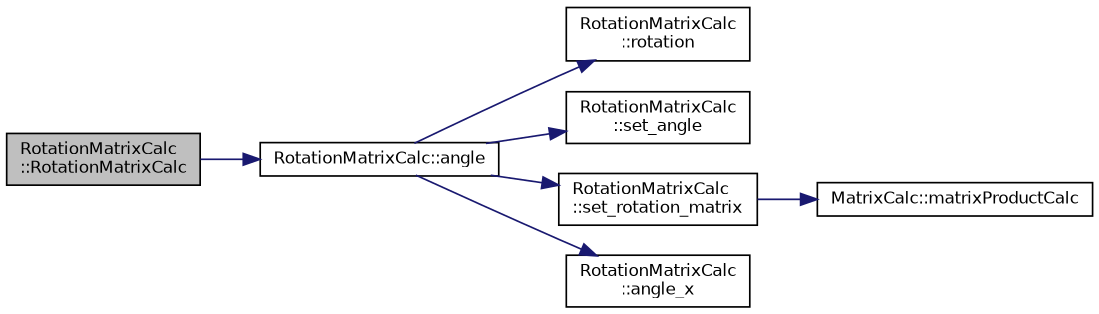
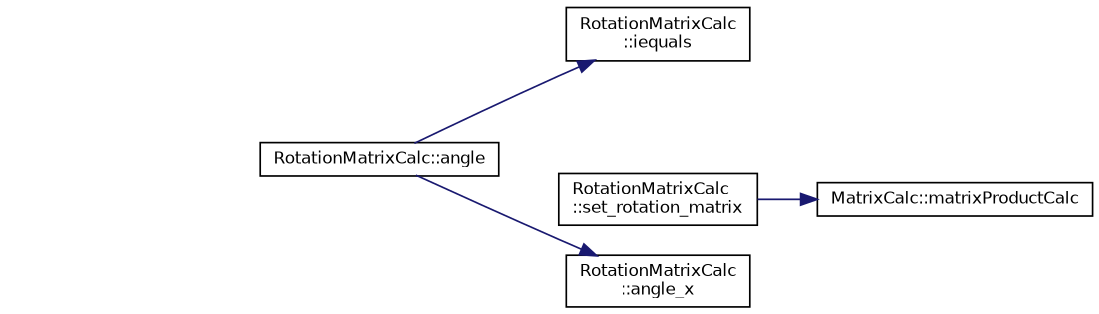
  digraph {
    rankdir=LR
    node [color=black fillcolor=white fontname=Helvetica fontsize=10 shape=record style=filled]
    edge [color=midnightblue fontname=Helvetica fontsize=10 labelfontname=Helvetica labelfontsize=10 style=solid]
-   n1 [fillcolor=grey75 fontcolor=black height=0.2 label="RotationMatrixCalc\l::RotationMatrixCalc" width=0.4]
    n2 [height=0.2 label="RotationMatrixCalc::angle" width=0.4]
-   n3 [height=0.2 label="RotationMatrixCalc\l::rotation" width=0.4]
-   n4 [height=0.2 label="RotationMatrixCalc\l::set_angle" width=0.4]
+   n3 [height=0.2 label="RotationMatrixCalc\l::iequals" width=0.4]
    n5 [height=0.2 label="RotationMatrixCalc\l::set_rotation_matrix" width=0.4]
    n6 [height=0.2 label="RotationMatrixCalc\l::angle_x" width=0.4]
    n7 [height=0.2 label="MatrixCalc::matrixProductCalc" width=0.4]
-   n1 -> n2
    n2 -> n3
-   n2 -> n4
-   n2 -> n5
    n2 -> n6
    n5 -> n7
  }
